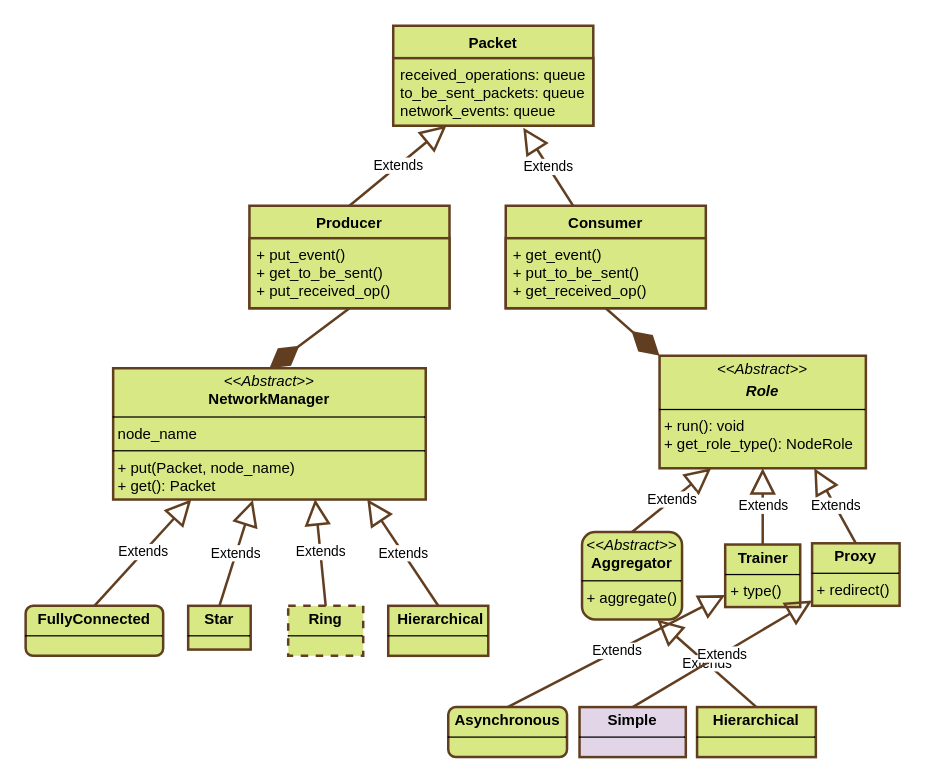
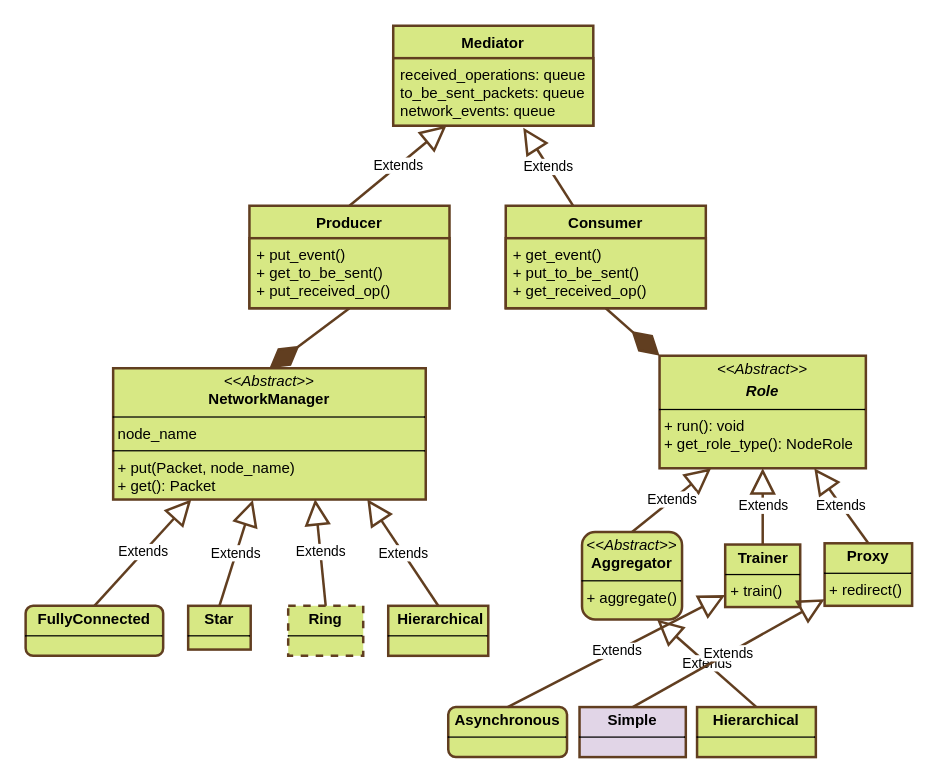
  <mxCell id="0" />
  <mxCell id="1" parent="0" />
  <mxCell id="2" value="&lt;p style=&quot;margin:0px;margin-top:4px;text-align:center;&quot;&gt;&lt;i&gt;&amp;lt;&amp;lt;Abstract&amp;gt;&amp;gt;&lt;/i&gt;&lt;br&gt;&lt;/p&gt;&lt;p style=&quot;margin:0px;margin-top:4px;text-align:center;&quot;&gt;&lt;i&gt;&lt;b&gt;Role&lt;/b&gt;&lt;/i&gt;&lt;/p&gt;&lt;hr size=&quot;1&quot; style=&quot;border-style:solid;&quot;&gt;&lt;p style=&quot;margin:0px;margin-left:4px;&quot;&gt;+ run(): void&lt;br&gt;&lt;/p&gt;&lt;p style=&quot;margin:0px;margin-left:4px;&quot;&gt;+ get_role_type(): NodeRole&lt;br&gt;&lt;/p&gt;" style="verticalAlign=top;align=left;overflow=fill;html=1;whiteSpace=wrap;fillColor=#D7E884;strokeColor=#613E20;strokeWidth=2;" parent="1" vertex="1"><mxGeometry x="527" y="284" width="165" height="90" as="geometry" /></mxCell>
  <mxCell id="3" value="&lt;p style=&quot;margin:0px;margin-top:4px;text-align:center;&quot;&gt;&lt;i&gt;&amp;lt;&amp;lt;Abstract&amp;gt;&amp;gt;&lt;/i&gt;&lt;br&gt;&lt;b&gt;NetworkManager&lt;/b&gt;&lt;/p&gt;&lt;hr size=&quot;1&quot; style=&quot;border-style:solid;&quot;&gt;&lt;p style=&quot;margin:0px;margin-left:4px;&quot;&gt;node_name&lt;/p&gt;&lt;hr size=&quot;1&quot; style=&quot;border-style:solid;&quot;&gt;&lt;p style=&quot;margin:0px;margin-left:4px;&quot;&gt;+ put(Packet, node_name)&lt;br&gt;+ get(): Packet&lt;/p&gt;" style="verticalAlign=top;align=left;overflow=fill;html=1;whiteSpace=wrap;fillColor=#D7E884;strokeColor=#613E20;strokeWidth=2;" parent="1" vertex="1"><mxGeometry x="90" y="294" width="250" height="105" as="geometry" /></mxCell>
  <mxCell id="4" value="&lt;p style=&quot;margin:0px;margin-top:4px;text-align:center;&quot;&gt;&lt;i&gt;&amp;lt;&amp;lt;Abstract&amp;gt;&amp;gt;&lt;/i&gt;&lt;br&gt;&lt;b&gt;Aggregator&lt;/b&gt;&lt;/p&gt;&lt;hr size=&quot;1&quot; style=&quot;border-style:solid;&quot;&gt;&lt;p style=&quot;margin:0px;margin-left:4px;&quot;&gt;+ aggregate()&lt;/p&gt;" style="verticalAlign=top;align=left;overflow=fill;html=1;whiteSpace=wrap;fillColor=#D7E884;strokeColor=#613E20;strokeWidth=2;rounded=1;" parent="1" vertex="1"><mxGeometry x="465" y="425" width="80" height="70" as="geometry" /></mxCell>
  <mxCell id="5" value="Extends" style="endArrow=block;endSize=16;endFill=0;html=1;rounded=0;exitX=0.5;exitY=0;exitDx=0;exitDy=0;entryX=0.25;entryY=1;entryDx=0;entryDy=0;fillColor=#cdeb8b;strokeColor=#613E20;strokeWidth=2;" parent="1" source="4" target="2" edge="1"><mxGeometry width="160" relative="1" as="geometry"><mxPoint x="339" y="344" as="sourcePoint" /><mxPoint x="499" y="344" as="targetPoint" /></mxGeometry></mxCell>
- <mxCell id="6" value="&lt;p style=&quot;margin:0px;margin-top:4px;text-align:center;&quot;&gt;&lt;b&gt;Trainer&lt;/b&gt;&lt;/p&gt;&lt;hr size=&quot;1&quot; style=&quot;border-style:solid;&quot;&gt;&lt;p style=&quot;margin:0px;margin-left:4px;&quot;&gt;&lt;span style=&quot;background-color: initial;&quot;&gt;+ type()&lt;/span&gt;&lt;/p&gt;" style="verticalAlign=top;align=left;overflow=fill;html=1;whiteSpace=wrap;fillColor=#D7E884;strokeColor=#613E20;strokeWidth=2;" parent="1" vertex="1"><mxGeometry x="579.5" y="435" width="60" height="50" as="geometry" /></mxCell>
+ <mxCell id="6" value="&lt;p style=&quot;margin:0px;margin-top:4px;text-align:center;&quot;&gt;&lt;b&gt;Trainer&lt;/b&gt;&lt;/p&gt;&lt;hr size=&quot;1&quot; style=&quot;border-style:solid;&quot;&gt;&lt;p style=&quot;margin:0px;margin-left:4px;&quot;&gt;&lt;span style=&quot;background-color: initial;&quot;&gt;+ train()&lt;/span&gt;&lt;/p&gt;" style="verticalAlign=top;align=left;overflow=fill;html=1;whiteSpace=wrap;fillColor=#D7E884;strokeColor=#613E20;strokeWidth=2;" parent="1" vertex="1"><mxGeometry x="579.5" y="435" width="60" height="50" as="geometry" /></mxCell>
  <mxCell id="7" value="&lt;p style=&quot;margin:0px;margin-top:4px;text-align:center;&quot;&gt;&lt;b&gt;Hierarchical&lt;/b&gt;&lt;/p&gt;&lt;hr style=&quot;border-style: solid;&quot; size=&quot;1&quot;&gt;&lt;p style=&quot;margin: 0px 0px 0px 4px;&quot;&gt;&lt;br&gt;&lt;/p&gt;" style="verticalAlign=top;align=left;overflow=fill;html=1;whiteSpace=wrap;fillColor=#D7E884;strokeColor=#613E20;strokeWidth=2;" parent="1" vertex="1"><mxGeometry x="557" y="565" width="95" height="40" as="geometry" /></mxCell>
  <mxCell id="8" value="&lt;p style=&quot;margin:0px;margin-top:4px;text-align:center;&quot;&gt;&lt;b&gt;Simple&lt;/b&gt;&lt;/p&gt;&lt;hr size=&quot;1&quot; style=&quot;border-style:solid;&quot;&gt;&lt;p style=&quot;margin:0px;margin-left:4px;&quot;&gt;&lt;br&gt;&lt;/p&gt;&lt;div&gt;&lt;br&gt;&lt;/div&gt;" style="verticalAlign=top;align=left;overflow=fill;html=1;whiteSpace=wrap;fillColor=#e1d5e7;strokeColor=#613E20;strokeWidth=2;" parent="1" vertex="1"><mxGeometry x="463" y="565" width="85" height="40" as="geometry" /></mxCell>
  <mxCell id="9" value="&lt;p style=&quot;margin:0px;margin-top:4px;text-align:center;&quot;&gt;&lt;b&gt;Asynchronous&lt;/b&gt;&lt;/p&gt;&lt;hr size=&quot;1&quot; style=&quot;border-style:solid;&quot;&gt;&lt;p style=&quot;margin:0px;margin-left:4px;&quot;&gt;&lt;br&gt;&lt;/p&gt;" style="verticalAlign=top;align=left;overflow=fill;html=1;whiteSpace=wrap;fillColor=#D7E884;strokeColor=#613E20;strokeWidth=2;rounded=1;" parent="1" vertex="1"><mxGeometry x="358" y="565" width="95" height="40" as="geometry" /></mxCell>
- <mxCell id="10" value="&lt;p style=&quot;margin:0px;margin-top:4px;text-align:center;&quot;&gt;&lt;b&gt;Proxy&lt;/b&gt;&lt;/p&gt;&lt;hr size=&quot;1&quot; style=&quot;border-style:solid;&quot;&gt;&lt;p style=&quot;margin:0px;margin-left:4px;&quot;&gt;+ redirect()&lt;/p&gt;" style="verticalAlign=top;align=left;overflow=fill;html=1;whiteSpace=wrap;fillColor=#D7E884;strokeColor=#613E20;strokeWidth=2;" parent="1" vertex="1"><mxGeometry x="649" y="434" width="70" height="50" as="geometry" /></mxCell>
+ <mxCell id="10" value="&lt;p style=&quot;margin:0px;margin-top:4px;text-align:center;&quot;&gt;&lt;b&gt;Proxy&lt;/b&gt;&lt;/p&gt;&lt;hr size=&quot;1&quot; style=&quot;border-style:solid;&quot;&gt;&lt;p style=&quot;margin:0px;margin-left:4px;&quot;&gt;+ redirect()&lt;/p&gt;" style="verticalAlign=top;align=left;overflow=fill;html=1;whiteSpace=wrap;fillColor=#D7E884;strokeColor=#613E20;strokeWidth=2;" parent="1" vertex="1"><mxGeometry x="659" y="434" width="70" height="50" as="geometry" /></mxCell>
  <mxCell id="11" value="Extends" style="endArrow=block;endSize=16;endFill=0;html=1;rounded=0;entryX=0.5;entryY=1;entryDx=0;entryDy=0;exitX=0.5;exitY=0;exitDx=0;exitDy=0;fillColor=#cdeb8b;strokeColor=#613E20;strokeWidth=2;" parent="1" source="6" target="2" edge="1"><mxGeometry width="160" relative="1" as="geometry"><mxPoint x="379" y="464" as="sourcePoint" /><mxPoint x="539" y="464" as="targetPoint" /></mxGeometry></mxCell>
  <mxCell id="12" value="Extends" style="endArrow=block;endSize=16;endFill=0;html=1;rounded=0;exitX=0.5;exitY=0;exitDx=0;exitDy=0;entryX=0.75;entryY=1;entryDx=0;entryDy=0;fillColor=#cdeb8b;strokeColor=#613E20;strokeWidth=2;" parent="1" source="7" target="4" edge="1"><mxGeometry width="160" relative="1" as="geometry"><mxPoint x="379" y="464" as="sourcePoint" /><mxPoint x="539" y="464" as="targetPoint" /></mxGeometry></mxCell>
  <mxCell id="13" value="Extends" style="endArrow=block;endSize=16;endFill=0;html=1;rounded=0;exitX=0.5;exitY=0;exitDx=0;exitDy=0;fillColor=#cdeb8b;strokeColor=#613E20;strokeWidth=2;" parent="1" source="8" target="10" edge="1"><mxGeometry width="160" relative="1" as="geometry"><mxPoint x="379" y="464" as="sourcePoint" /><mxPoint x="539" y="464" as="targetPoint" /></mxGeometry></mxCell>
  <mxCell id="14" value="Extends" style="endArrow=block;endSize=16;endFill=0;html=1;rounded=0;exitX=0.5;exitY=0;exitDx=0;exitDy=0;fillColor=#cdeb8b;strokeColor=#613E20;strokeWidth=2;" parent="1" source="9" target="6" edge="1"><mxGeometry width="160" relative="1" as="geometry"><mxPoint x="379" y="464" as="sourcePoint" /><mxPoint x="539" y="464" as="targetPoint" /></mxGeometry></mxCell>
  <mxCell id="15" value="Extends" style="endArrow=block;endSize=16;endFill=0;html=1;rounded=0;entryX=0.75;entryY=1;entryDx=0;entryDy=0;exitX=0.5;exitY=0;exitDx=0;exitDy=0;fillColor=#cdeb8b;strokeColor=#613E20;strokeWidth=2;" parent="1" source="10" target="2" edge="1"><mxGeometry width="160" relative="1" as="geometry"><mxPoint x="379" y="464" as="sourcePoint" /><mxPoint x="539" y="464" as="targetPoint" /></mxGeometry></mxCell>
  <mxCell id="16" value="&lt;p style=&quot;margin:0px;margin-top:4px;text-align:center;&quot;&gt;&lt;b&gt;Star&lt;/b&gt;&lt;/p&gt;&lt;hr size=&quot;1&quot; style=&quot;border-style:solid;&quot;&gt;&lt;p style=&quot;margin:0px;margin-left:4px;&quot;&gt;&lt;br&gt;&lt;/p&gt;&lt;hr size=&quot;1&quot; style=&quot;border-style:solid;&quot;&gt;&lt;p style=&quot;margin:0px;margin-left:4px;&quot;&gt;&lt;br&gt;&lt;/p&gt;" style="verticalAlign=top;align=left;overflow=fill;html=1;whiteSpace=wrap;fillColor=#D7E884;strokeColor=#613E20;strokeWidth=2;" parent="1" vertex="1"><mxGeometry x="150" y="484" width="50" height="35" as="geometry" /></mxCell>
  <mxCell id="17" value="&lt;p style=&quot;margin:0px;margin-top:4px;text-align:center;&quot;&gt;&lt;b&gt;FullyConnected&lt;/b&gt;&lt;/p&gt;&lt;hr size=&quot;1&quot; style=&quot;border-style:solid;&quot;&gt;&lt;p style=&quot;margin:0px;margin-left:4px;&quot;&gt;&lt;br&gt;&lt;/p&gt;&lt;hr size=&quot;1&quot; style=&quot;border-style:solid;&quot;&gt;&lt;p style=&quot;margin:0px;margin-left:4px;&quot;&gt;&lt;br&gt;&lt;/p&gt;" style="verticalAlign=top;align=left;overflow=fill;html=1;whiteSpace=wrap;fillColor=#D7E884;strokeColor=#613E20;strokeWidth=2;rounded=1;" parent="1" vertex="1"><mxGeometry x="20" y="484" width="110" height="40" as="geometry" /></mxCell>
  <mxCell id="18" value="Extends" style="endArrow=block;endSize=16;endFill=0;html=1;rounded=0;exitX=0.5;exitY=0;exitDx=0;exitDy=0;entryX=0.447;entryY=1.003;entryDx=0;entryDy=0;entryPerimeter=0;fillColor=#cdeb8b;strokeColor=#613E20;strokeWidth=2;" parent="1" source="16" target="3" edge="1"><mxGeometry width="160" relative="1" as="geometry"><mxPoint x="249" y="404" as="sourcePoint" /><mxPoint x="409" y="404" as="targetPoint" /></mxGeometry></mxCell>
  <mxCell id="19" value="Extends" style="endArrow=block;endSize=16;endFill=0;html=1;rounded=0;exitX=0.5;exitY=0;exitDx=0;exitDy=0;entryX=0.25;entryY=1;entryDx=0;entryDy=0;fillColor=#cdeb8b;strokeColor=#613E20;strokeWidth=2;" parent="1" source="17" target="3" edge="1"><mxGeometry width="160" relative="1" as="geometry"><mxPoint x="249" y="404" as="sourcePoint" /><mxPoint x="409" y="404" as="targetPoint" /></mxGeometry></mxCell>
  <mxCell id="20" value="&lt;p style=&quot;margin:0px;margin-top:4px;text-align:center;&quot;&gt;&lt;b&gt;Ring&lt;/b&gt;&lt;/p&gt;&lt;hr size=&quot;1&quot; style=&quot;border-style:solid;&quot;&gt;&lt;p style=&quot;margin:0px;margin-left:4px;&quot;&gt;&lt;br&gt;&lt;/p&gt;&lt;hr size=&quot;1&quot; style=&quot;border-style:solid;&quot;&gt;&lt;p style=&quot;margin:0px;margin-left:4px;&quot;&gt;&lt;br&gt;&lt;/p&gt;" style="verticalAlign=top;align=left;overflow=fill;html=1;whiteSpace=wrap;fillColor=#D7E884;strokeColor=#613E20;strokeWidth=2;dashed=1;" parent="1" vertex="1"><mxGeometry x="230" y="484" width="60" height="40" as="geometry" /></mxCell>
  <mxCell id="21" value="Extends" style="endArrow=block;endSize=16;endFill=0;html=1;rounded=0;exitX=0.5;exitY=0;exitDx=0;exitDy=0;entryX=0.646;entryY=0.998;entryDx=0;entryDy=0;entryPerimeter=0;fillColor=#cdeb8b;strokeColor=#613E20;strokeWidth=2;" parent="1" source="20" target="3" edge="1"><mxGeometry width="160" relative="1" as="geometry"><mxPoint x="89" y="494" as="sourcePoint" /><mxPoint x="127" y="427" as="targetPoint" /></mxGeometry></mxCell>
  <mxCell id="22" value="&lt;p style=&quot;margin:0px;margin-top:4px;text-align:center;&quot;&gt;&lt;/p&gt;&lt;p style=&quot;text-align: center; margin: 0px 0px 0px 4px;&quot;&gt;&lt;b&gt;Hierarchical&lt;/b&gt;&lt;/p&gt;&lt;hr size=&quot;1&quot; style=&quot;text-align: center; border-style: solid;&quot;&gt;&lt;p style=&quot;margin:0px;margin-left:4px;&quot;&gt;&lt;br&gt;&lt;/p&gt;" style="verticalAlign=top;align=left;overflow=fill;html=1;whiteSpace=wrap;fillColor=#D7E884;strokeColor=#613E20;strokeWidth=2;" parent="1" vertex="1"><mxGeometry x="310" y="484" width="80" height="40" as="geometry" /></mxCell>
  <mxCell id="23" value="Extends" style="endArrow=block;endSize=16;endFill=0;html=1;rounded=0;exitX=0.5;exitY=0;exitDx=0;exitDy=0;entryX=0.813;entryY=0.998;entryDx=0;entryDy=0;entryPerimeter=0;fillColor=#cdeb8b;strokeColor=#613E20;strokeWidth=2;" parent="1" source="22" target="3" edge="1"><mxGeometry width="160" relative="1" as="geometry"><mxPoint x="129" y="494" as="sourcePoint" /><mxPoint x="101" y="426" as="targetPoint" /></mxGeometry></mxCell>
- <mxCell id="24" value="Packet" style="swimlane;fontStyle=1;align=center;verticalAlign=top;childLayout=stackLayout;horizontal=1;startSize=26;horizontalStack=0;resizeParent=1;resizeParentMax=0;resizeLast=0;collapsible=1;marginBottom=0;whiteSpace=wrap;html=1;fillColor=#D7E884;strokeColor=#613E20;strokeWidth=2;" parent="1" vertex="1"><mxGeometry x="314" y="20" width="160" height="80" as="geometry" /></mxCell>
+ <mxCell id="24" value="Mediator" style="swimlane;fontStyle=1;align=center;verticalAlign=top;childLayout=stackLayout;horizontal=1;startSize=26;horizontalStack=0;resizeParent=1;resizeParentMax=0;resizeLast=0;collapsible=1;marginBottom=0;whiteSpace=wrap;html=1;fillColor=#D7E884;strokeColor=#613E20;strokeWidth=2;" parent="1" vertex="1"><mxGeometry x="314" y="20" width="160" height="80" as="geometry" /></mxCell>
  <mxCell id="25" value="received_operations: queue&lt;div&gt;to_be_sent_packets: queue&lt;/div&gt;&lt;div&gt;network_events: queue&lt;/div&gt;" style="text;strokeColor=#613E20;fillColor=#D7E884;align=left;verticalAlign=top;spacingLeft=4;spacingRight=4;overflow=hidden;rotatable=0;points=[[0,0.5],[1,0.5]];portConstraint=eastwest;whiteSpace=wrap;html=1;strokeWidth=2;" parent="24" vertex="1"><mxGeometry y="26" width="160" height="54" as="geometry" /></mxCell>
  <mxCell id="26" value="Consumer" style="swimlane;fontStyle=1;align=center;verticalAlign=top;childLayout=stackLayout;horizontal=1;startSize=26;horizontalStack=0;resizeParent=1;resizeParentMax=0;resizeLast=0;collapsible=1;marginBottom=0;whiteSpace=wrap;html=1;fillColor=#D7E884;strokeColor=#613E20;strokeWidth=2;" parent="1" vertex="1"><mxGeometry x="404" y="164" width="160" height="82" as="geometry" /></mxCell>
  <mxCell id="27" value="+ get_event()&lt;div&gt;+ put_to_be_sent()&lt;/div&gt;&lt;div&gt;+ get_received_op()&lt;/div&gt;" style="text;strokeColor=#613E20;fillColor=#D7E884;align=left;verticalAlign=top;spacingLeft=4;spacingRight=4;overflow=hidden;rotatable=0;points=[[0,0.5],[1,0.5]];portConstraint=eastwest;whiteSpace=wrap;html=1;strokeWidth=2;" parent="26" vertex="1"><mxGeometry y="26" width="160" height="56" as="geometry" /></mxCell>
  <mxCell id="28" value="Producer" style="swimlane;fontStyle=1;align=center;verticalAlign=top;childLayout=stackLayout;horizontal=1;startSize=26;horizontalStack=0;resizeParent=1;resizeParentMax=0;resizeLast=0;collapsible=1;marginBottom=0;whiteSpace=wrap;html=1;fillColor=#D7E884;strokeColor=#613E20;strokeWidth=2;" parent="1" vertex="1"><mxGeometry x="199" y="164" width="160" height="82" as="geometry" /></mxCell>
  <mxCell id="29" value="+ put_event()&lt;br&gt;+ get_to_be_sent()&lt;br&gt;+ put_received_op()" style="text;strokeColor=#613E20;fillColor=#D7E884;align=left;verticalAlign=top;spacingLeft=4;spacingRight=4;overflow=hidden;rotatable=0;points=[[0,0.5],[1,0.5]];portConstraint=eastwest;whiteSpace=wrap;html=1;strokeWidth=2;" parent="28" vertex="1"><mxGeometry y="26" width="160" height="56" as="geometry" /></mxCell>
  <mxCell id="30" value="Extends" style="endArrow=block;endSize=16;endFill=0;html=1;rounded=0;entryX=0.65;entryY=1.061;entryDx=0;entryDy=0;entryPerimeter=0;fillColor=#cdeb8b;strokeColor=#613E20;strokeWidth=2;" parent="1" source="26" edge="1"><mxGeometry width="160" relative="1" as="geometry"><mxPoint x="326" y="399" as="sourcePoint" /><mxPoint x="418" y="101.586" as="targetPoint" /></mxGeometry></mxCell>
  <mxCell id="31" value="Extends" style="endArrow=block;endSize=16;endFill=0;html=1;rounded=0;exitX=0.5;exitY=0;exitDx=0;exitDy=0;entryX=0.266;entryY=0.998;entryDx=0;entryDy=0;entryPerimeter=0;fillColor=#cdeb8b;strokeColor=#613E20;strokeWidth=2;" parent="1" source="28" edge="1"><mxGeometry width="160" relative="1" as="geometry"><mxPoint x="229" y="504" as="sourcePoint" /><mxPoint x="356.56" y="99.948" as="targetPoint" /></mxGeometry></mxCell>
  <mxCell id="32" value="" style="endArrow=diamondThin;endFill=1;endSize=24;html=1;rounded=0;entryX=0;entryY=0;entryDx=0;entryDy=0;fillColor=#cdeb8b;strokeColor=#613E20;strokeWidth=2;exitX=0.5;exitY=1;exitDx=0;exitDy=0;" parent="1" source="26" target="2" edge="1"><mxGeometry width="160" relative="1" as="geometry"><mxPoint x="479" y="253" as="sourcePoint" /><mxPoint x="459" y="274" as="targetPoint" /></mxGeometry></mxCell>
  <mxCell id="33" value="" style="endArrow=diamondThin;endFill=1;endSize=24;html=1;rounded=0;entryX=0.5;entryY=0;entryDx=0;entryDy=0;fillColor=#cdeb8b;strokeColor=#613E20;strokeWidth=2;exitX=0.5;exitY=1;exitDx=0;exitDy=0;" parent="1" source="28" target="3" edge="1"><mxGeometry width="160" relative="1" as="geometry"><mxPoint x="309" y="274" as="sourcePoint" /><mxPoint x="409" y="274" as="targetPoint" /></mxGeometry></mxCell>
